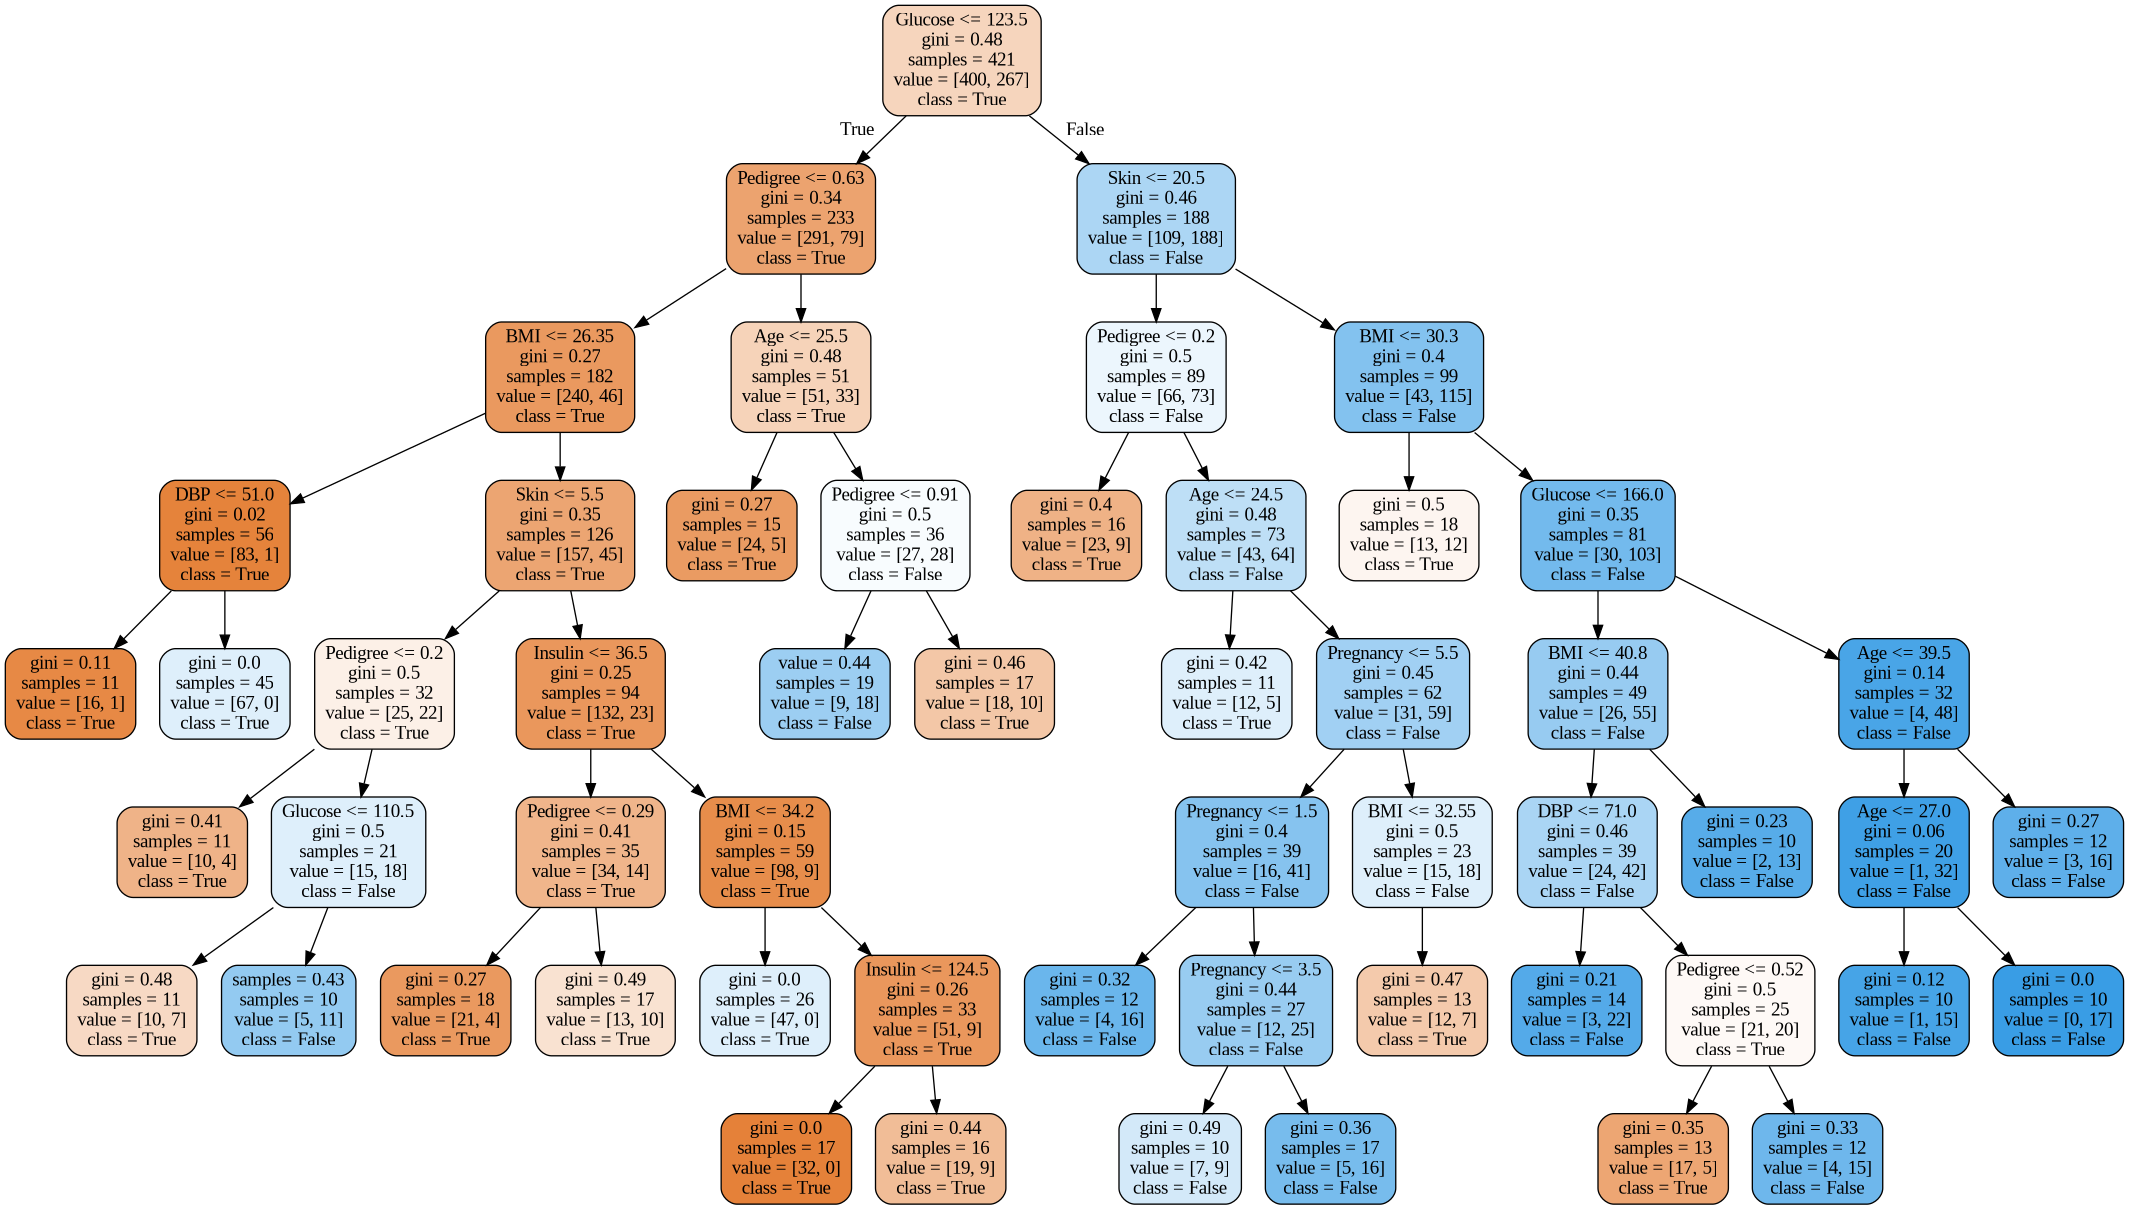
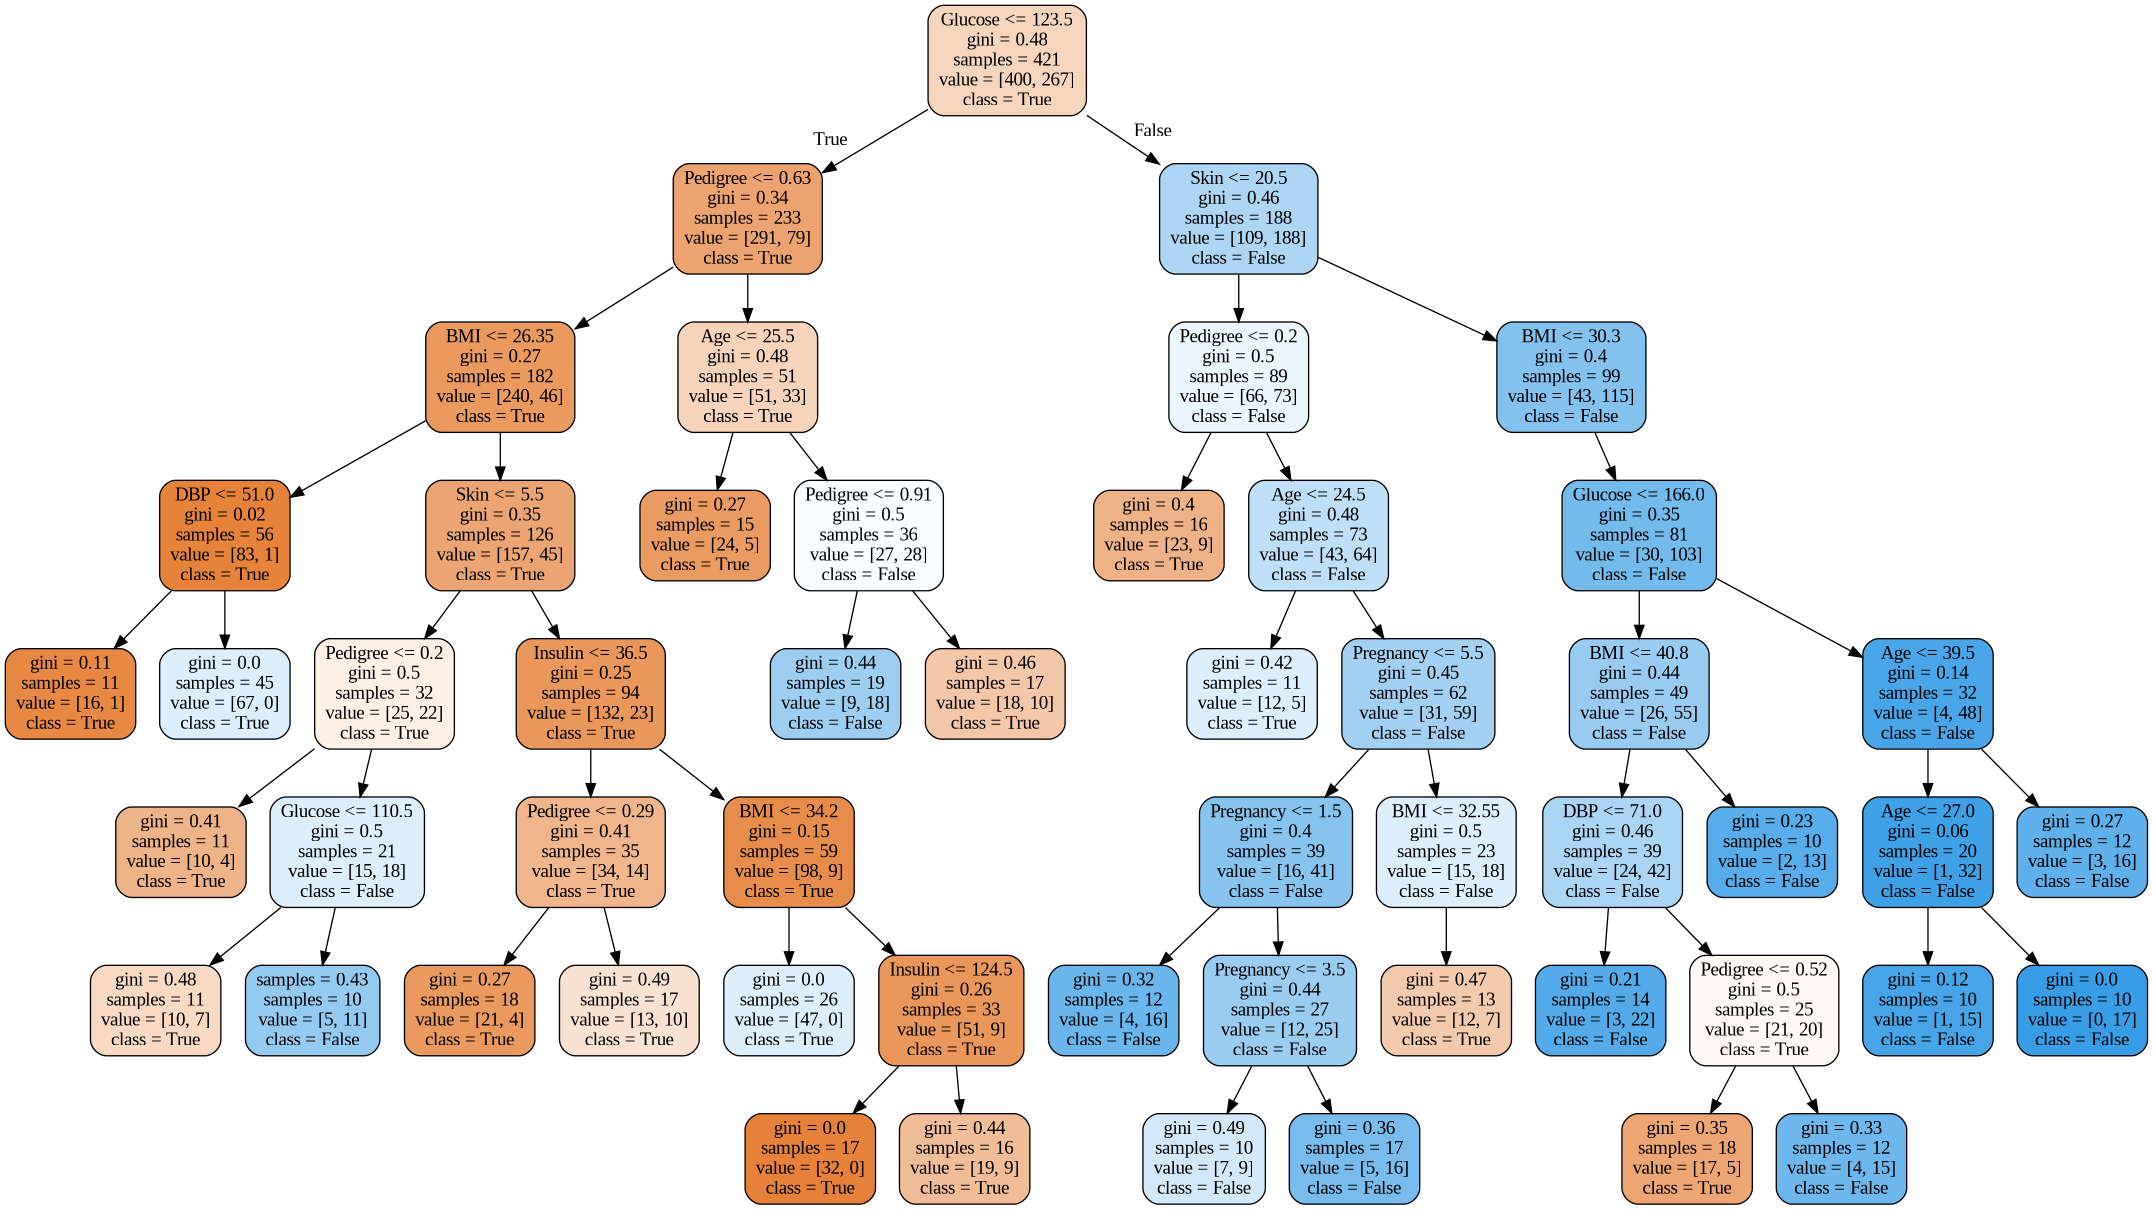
  digraph {
    fontname="Liberation Serif"
    node [color=black fillcolor="#deeffb" fontname="Liberation Serif" shape=box style="filled, rounded"]
    edge [fontname="Liberation Serif"]
    n1 [fillcolor="#f6d5bd" label="Glucose <= 123.5\ngini = 0.48\nsamples = 421\nvalue = [400, 267]\nclass = True"]
    n2 [fillcolor="#eca36f" label="Pedigree <= 0.63\ngini = 0.34\nsamples = 233\nvalue = [291, 79]\nclass = True"]
    n3 [fillcolor="#acd6f4" label="Skin <= 20.5\ngini = 0.46\nsamples = 188\nvalue = [109, 188]\nclass = False"]
    n4 [fillcolor="#ea995f" label="BMI <= 26.35\ngini = 0.27\nsamples = 182\nvalue = [240, 46]\nclass = True"]
    n5 [fillcolor="#f6d3b9" label="Age <= 25.5\ngini = 0.48\nsamples = 51\nvalue = [51, 33]\nclass = True"]
    n6 [fillcolor="#ecf6fd" label="Pedigree <= 0.2\ngini = 0.5\nsamples = 89\nvalue = [66, 73]\nclass = False"]
    n7 [fillcolor="#83c2ef" label="BMI <= 30.3\ngini = 0.4\nsamples = 99\nvalue = [43, 115]\nclass = False"]
    n8 [fillcolor="#e5833b" label="DBP <= 51.0\ngini = 0.02\nsamples = 56\nvalue = [83, 1]\nclass = True"]
    n9 [fillcolor="#eca572" label="Skin <= 5.5\ngini = 0.35\nsamples = 126\nvalue = [157, 45]\nclass = True"]
    n10 [fillcolor="#ea9b62" label="gini = 0.27\nsamples = 15\nvalue = [24, 5]\nclass = True"]
    n11 [fillcolor="#f8fcfe" label="Pedigree <= 0.91\ngini = 0.5\nsamples = 36\nvalue = [27, 28]\nclass = False"]
    n12 [fillcolor="#e78945" label="gini = 0.11\nsamples = 11\nvalue = [16, 1]\nclass = True"]
    n13 [label="gini = 0.0\nsamples = 45\nvalue = [67, 0]\nclass = True"]
    n14 [fillcolor="#fcf0e7" label="Pedigree <= 0.2\ngini = 0.5\nsamples = 32\nvalue = [25, 22]\nclass = True"]
    n15 [fillcolor="#ea975c" label="Insulin <= 36.5\ngini = 0.25\nsamples = 94\nvalue = [132, 23]\nclass = True"]
    n16 [fillcolor="#efb388" label="gini = 0.41\nsamples = 11\nvalue = [10, 4]\nclass = True"]
    n17 [label="Glucose <= 110.5\ngini = 0.5\nsamples = 21\nvalue = [15, 18]\nclass = False"]
    n18 [fillcolor="#f0b58b" label="Pedigree <= 0.29\ngini = 0.41\nsamples = 35\nvalue = [34, 14]\nclass = True"]
    n19 [fillcolor="#e78d4b" label="BMI <= 34.2\ngini = 0.15\nsamples = 59\nvalue = [98, 9]\nclass = True"]
    n20 [fillcolor="#f7d9c4" label="gini = 0.48\nsamples = 11\nvalue = [10, 7]\nclass = True"]
    n21 [fillcolor="#93caf1" label="samples = 0.43\nsamples = 10\nvalue = [5, 11]\nclass = False"]
    n22 [fillcolor="#ea995f" label="gini = 0.27\nsamples = 18\nvalue = [21, 4]\nclass = True"]
    n23 [fillcolor="#f9e2d1" label="gini = 0.49\nsamples = 17\nvalue = [13, 10]\nclass = True"]
    n24 [label="gini = 0.0\nsamples = 26\nvalue = [47, 0]\nclass = True"]
    n25 [fillcolor="#ea975c" label="Insulin <= 124.5\ngini = 0.26\nsamples = 33\nvalue = [51, 9]\nclass = True"]
    n26 [fillcolor="#e58139" label="gini = 0.0\nsamples = 17\nvalue = [32, 0]\nclass = True"]
    n27 [fillcolor="#f1bd97" label="gini = 0.44\nsamples = 16\nvalue = [19, 9]\nclass = True"]
-   n28 [fillcolor="#9ccef2" label="value = 0.44\nsamples = 19\nvalue = [9, 18]\nclass = False"]
+   n28 [fillcolor="#9ccef2" label="gini = 0.44\nsamples = 19\nvalue = [9, 18]\nclass = False"]
    n29 [fillcolor="#f3c7a7" label="gini = 0.46\nsamples = 17\nvalue = [18, 10]\nclass = True"]
    n30 [fillcolor="#efb286" label="gini = 0.4\nsamples = 16\nvalue = [23, 9]\nclass = True"]
    n31 [fillcolor="#bedff6" label="Age <= 24.5\ngini = 0.48\nsamples = 73\nvalue = [43, 64]\nclass = False"]
-   n32 [fillcolor="#fdf5f0" label="gini = 0.5\nsamples = 18\nvalue = [13, 12]\nclass = True"]
    n33 [fillcolor="#73baed" label="Glucose <= 166.0\ngini = 0.35\nsamples = 81\nvalue = [30, 103]\nclass = False"]
    n34 [label="gini = 0.42\nsamples = 11\nvalue = [12, 5]\nclass = True"]
    n35 [fillcolor="#a1d0f3" label="Pregnancy <= 5.5\ngini = 0.45\nsamples = 62\nvalue = [31, 59]\nclass = False"]
    n36 [fillcolor="#86c3ef" label="Pregnancy <= 1.5\ngini = 0.4\nsamples = 39\nvalue = [16, 41]\nclass = False"]
    n37 [label="BMI <= 32.55\ngini = 0.5\nsamples = 23\nvalue = [15, 18]\nclass = False"]
    n38 [fillcolor="#6ab6ec" label="gini = 0.32\nsamples = 12\nvalue = [4, 16]\nclass = False"]
    n39 [fillcolor="#98ccf1" label="Pregnancy <= 3.5\ngini = 0.44\nsamples = 27\nvalue = [12, 25]\nclass = False"]
    n40 [fillcolor="#f4caac" label="gini = 0.47\nsamples = 13\nvalue = [12, 7]\nclass = True"]
    n41 [fillcolor="#d3e9f9" label="gini = 0.49\nsamples = 10\nvalue = [7, 9]\nclass = False"]
    n42 [fillcolor="#77bced" label="gini = 0.36\nsamples = 17\nvalue = [5, 16]\nclass = False"]
    n43 [fillcolor="#97cbf1" label="BMI <= 40.8\ngini = 0.44\nsamples = 49\nvalue = [26, 55]\nclass = False"]
    n44 [fillcolor="#49a5e7" label="Age <= 39.5\ngini = 0.14\nsamples = 32\nvalue = [4, 48]\nclass = False"]
    n45 [fillcolor="#aad5f4" label="DBP <= 71.0\ngini = 0.46\nsamples = 39\nvalue = [24, 42]\nclass = False"]
    n46 [fillcolor="#57ace9" label="gini = 0.23\nsamples = 10\nvalue = [2, 13]\nclass = False"]
    n47 [fillcolor="#3fa0e6" label="Age <= 27.0\ngini = 0.06\nsamples = 20\nvalue = [1, 32]\nclass = False"]
    n48 [fillcolor="#5eafea" label="gini = 0.27\nsamples = 12\nvalue = [3, 16]\nclass = False"]
    n49 [fillcolor="#54aae9" label="gini = 0.21\nsamples = 14\nvalue = [3, 22]\nclass = False"]
    n50 [fillcolor="#fef9f6" label="Pedigree <= 0.52\ngini = 0.5\nsamples = 25\nvalue = [21, 20]\nclass = True"]
-   n51 [fillcolor="#eda673" label="gini = 0.35\nsamples = 13\nvalue = [17, 5]\nclass = True"]
+   n51 [fillcolor="#eda673" label="gini = 0.35\nsamples = 18\nvalue = [17, 5]\nclass = True"]
    n52 [fillcolor="#6eb7ec" label="gini = 0.33\nsamples = 12\nvalue = [4, 15]\nclass = False"]
    n53 [fillcolor="#46a4e7" label="gini = 0.12\nsamples = 10\nvalue = [1, 15]\nclass = False"]
    n54 [fillcolor="#399de5" label="gini = 0.0\nsamples = 10\nvalue = [0, 17]\nclass = False"]
    n1 -> n2 [headlabel=True labelangle=45 labeldistance=2.5]
    n1 -> n3 [headlabel=False labelangle=-45 labeldistance=2.5]
    n2 -> n4
    n2 -> n5
    n3 -> n6
    n3 -> n7
    n4 -> n8
    n4 -> n9
    n5 -> n10
    n5 -> n11
    n6 -> n30
    n6 -> n31
-   n7 -> n32
    n7 -> n33
    n8 -> n12
    n8 -> n13
    n9 -> n14
    n9 -> n15
    n11 -> n28
    n11 -> n29
    n14 -> n16
    n14 -> n17
    n15 -> n18
    n15 -> n19
    n17 -> n20
    n17 -> n21
    n18 -> n22
    n18 -> n23
    n19 -> n24
    n19 -> n25
    n25 -> n26
    n25 -> n27
    n31 -> n34
    n31 -> n35
    n33 -> n43
    n33 -> n44
    n35 -> n36
    n35 -> n37
    n36 -> n38
    n36 -> n39
    n37 -> n40
    n39 -> n41
    n39 -> n42
    n43 -> n45
    n43 -> n46
    n44 -> n47
    n44 -> n48
    n45 -> n49
    n45 -> n50
    n47 -> n53
    n47 -> n54
    n50 -> n51
    n50 -> n52
  }
